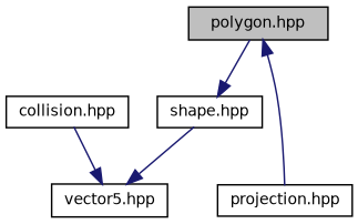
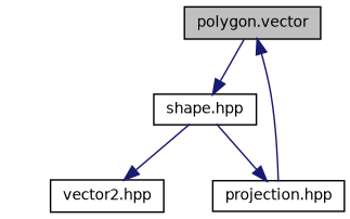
  digraph {
    node [color=black fillcolor=white fontname=Helvetica fontsize=10 shape=record style=filled]
    edge [color=midnightblue fontname=Helvetica fontsize=10 labelfontname=Helvetica labelfontsize=10 style=solid]
-   n1 [fillcolor=grey75 fontcolor=black height=0.2 label="polygon.hpp" width=0.4]
+   n1 [fillcolor=grey75 fontcolor=black height=0.2 label="polygon.vector" width=0.4]
    n2 [height=0.2 label="shape.hpp" width=0.4]
-   n3 [height=0.2 label="vector5.hpp" width=0.4]
+   n3 [height=0.2 label="vector2.hpp" width=0.4]
    n4 [height=0.2 label="projection.hpp" width=0.4]
-   n5 [height=0.2 label="collision.hpp" width=0.4]
    n1 -> n2
    n2 -> n3
+   n2 -> n4
    n4 -> n1
-   n5 -> n3
  }
